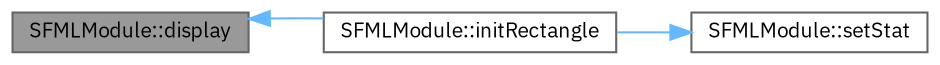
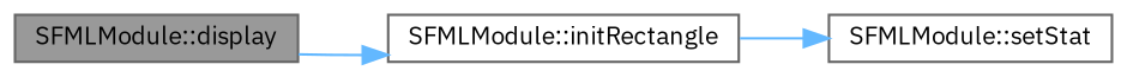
  digraph {
    fontname="IBM Plex Sans"
    rankdir=LR
    node [color=grey40 fillcolor=white fontname="IBM Plex Sans" fontsize=10 shape=box style=filled]
    edge [color=steelblue1 fontname="IBM Plex Sans" fontsize=10 labelfontname=Helvetica labelfontsize=10 style=solid]
    n1 [color=gray40 fillcolor=grey60 fontcolor=black height=0.2 label="SFMLModule::display" width=0.4]
    n2 [height=0.2 label="SFMLModule::initRectangle" width=0.4]
    n3 [height=0.2 label="SFMLModule::setStat" width=0.4]
-   n2 -> n1
+   n1 -> n2
    n2 -> n3
  }
